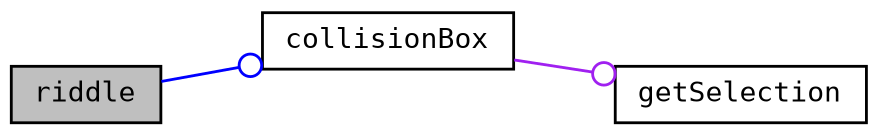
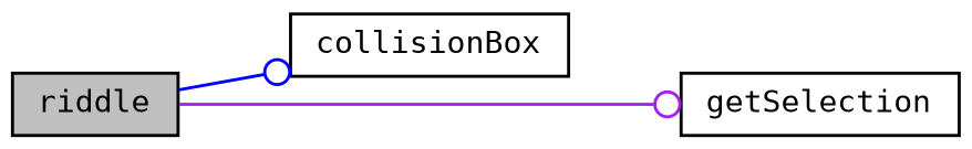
  digraph {
    fontname="DejaVu Sans Mono"
    rankdir=LR
    node [color=black fillcolor=white fontname="DejaVu Sans Mono" fontsize=10 shape=record style=filled]
    edge [arrowhead=odot fontname="DejaVu Sans Mono" fontsize=10 labelfontname=Roboto labelfontsize=10 style=solid]
    n1 [fillcolor=grey75 fontcolor=black height=0.2 label=riddle width=0.4]
    n2 [height=0.2 label=collisionBox width=0.4]
    n3 [height=0.2 label=getSelection width=0.4]
    n1 -> n2 [color=blue]
-   n2 -> n3 [color=purple]
+   n1 -> n3 [color=purple]
  }
